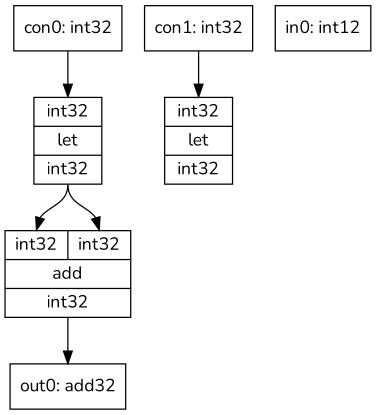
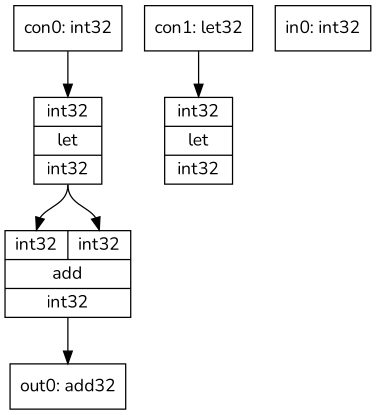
  digraph {
    fontname=Nunito
    node [fontname=Nunito shape=record]
    edge [fontname=Nunito headport=i0 tailport=o0]
    n1 [label="con0: int32"]
    n2 [label="{{<i0>int32}|let\n|{<o0>int32}}"]
    n3 [label="{{<i0>int32|<i1>int32}|add\n|{<o0>int32}}"]
    n4 [label="out0: add32"]
-   n5 [label="con1: int32"]
+   n5 [label="con1: let32"]
    n6 [label="{{<i0>int32}|let\n|{<o0>int32}}"]
-   n7 [label="in0: int12"]
+   n7 [label="in0: int32"]
    n1 -> n2
    n2 -> n3
    n2 -> n3 [headport=i1]
    n3 -> n4
    n5 -> n6
  }
